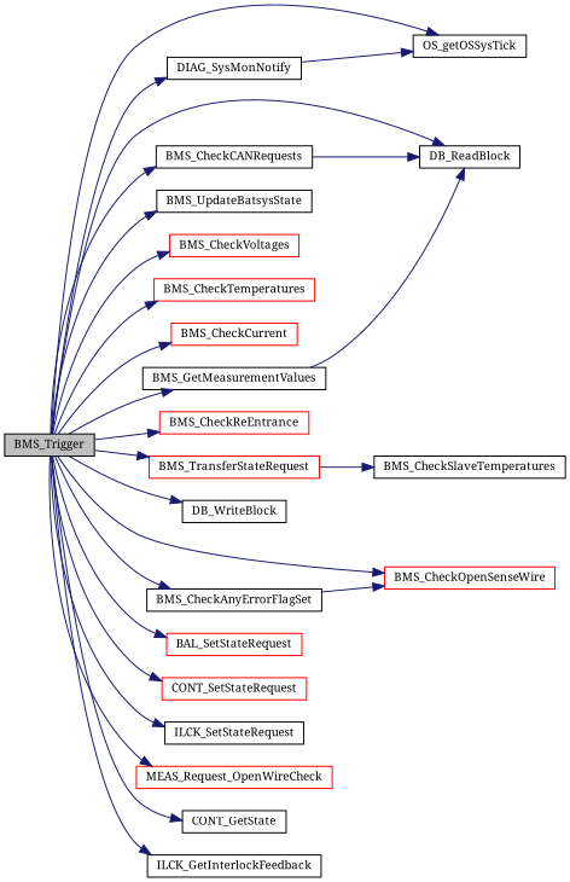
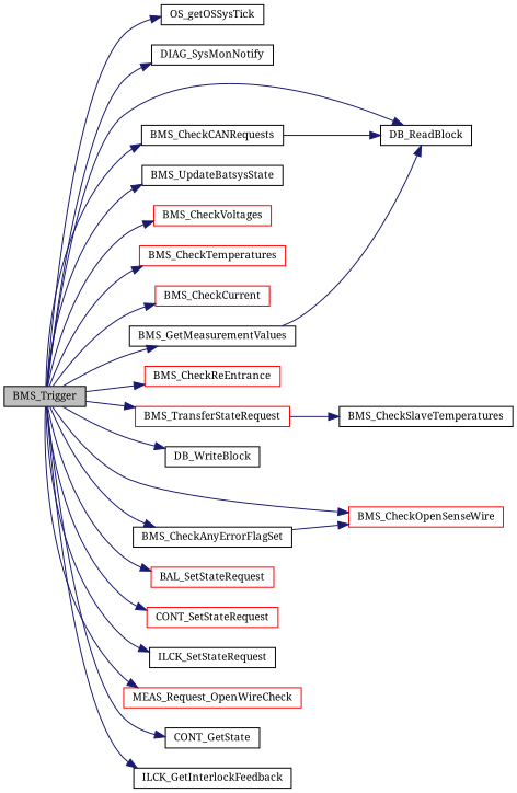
  digraph {
    fontname="Noto Serif"
    rankdir=LR
    node [color=black fillcolor=white fontname="Noto Serif" fontsize=10 shape=record style=filled]
    edge [color=midnightblue fontname="Noto Serif" fontsize=10 labelfontname=Helvetica labelfontsize=10 style=solid]
    n1 [fillcolor=grey75 fontcolor=black height=0.2 label=BMS_Trigger width=0.4]
    n2 [height=0.2 label=OS_getOSSysTick width=0.4]
    n3 [height=0.2 label=DIAG_SysMonNotify width=0.4]
    n4 [height=0.2 label=BMS_GetMeasurementValues width=0.4]
    n5 [height=0.2 label=DB_ReadBlock width=0.4]
    n6 [height=0.2 label=BMS_UpdateBatsysState width=0.4]
    n7 [color=red height=0.2 label=BMS_CheckVoltages width=0.4]
    n8 [color=red height=0.2 label=BMS_CheckTemperatures width=0.4]
    n9 [color=red height=0.2 label=BMS_CheckCurrent width=0.4]
    n10 [color=red height=0.2 label=BMS_CheckOpenSenseWire width=0.4]
    n11 [color=red height=0.2 label=BMS_CheckReEntrance width=0.4]
    n12 [color=red height=0.2 label=BMS_TransferStateRequest width=0.4]
    n13 [height=0.2 label=DB_WriteBlock width=0.4]
    n14 [height=0.2 label=BMS_CheckAnyErrorFlagSet width=0.4]
    n15 [height=0.2 label=BMS_CheckCANRequests width=0.4]
    n16 [color=red height=0.2 label=BAL_SetStateRequest width=0.4]
    n17 [color=red height=0.2 label=CONT_SetStateRequest width=0.4]
    n18 [height=0.2 label=ILCK_SetStateRequest width=0.4]
    n19 [color=red height=0.2 label=MEAS_Request_OpenWireCheck width=0.4]
    n20 [height=0.2 label=CONT_GetState width=0.4]
    n21 [height=0.2 label=ILCK_GetInterlockFeedback width=0.4]
    n22 [height=0.2 label=BMS_CheckSlaveTemperatures width=0.4]
    n1 -> n2
    n1 -> n3
    n1 -> n4
    n1 -> n5
    n1 -> n6
    n1 -> n7
    n1 -> n8
    n1 -> n9
    n1 -> n10
    n1 -> n11
    n1 -> n12
    n1 -> n13
    n1 -> n14
    n1 -> n15
    n1 -> n16
    n1 -> n17
    n1 -> n18
    n1 -> n19
    n1 -> n20
    n1 -> n21
-   n3 -> n2
    n4 -> n5
    n12 -> n22
    n14 -> n10
    n15 -> n5
  }
